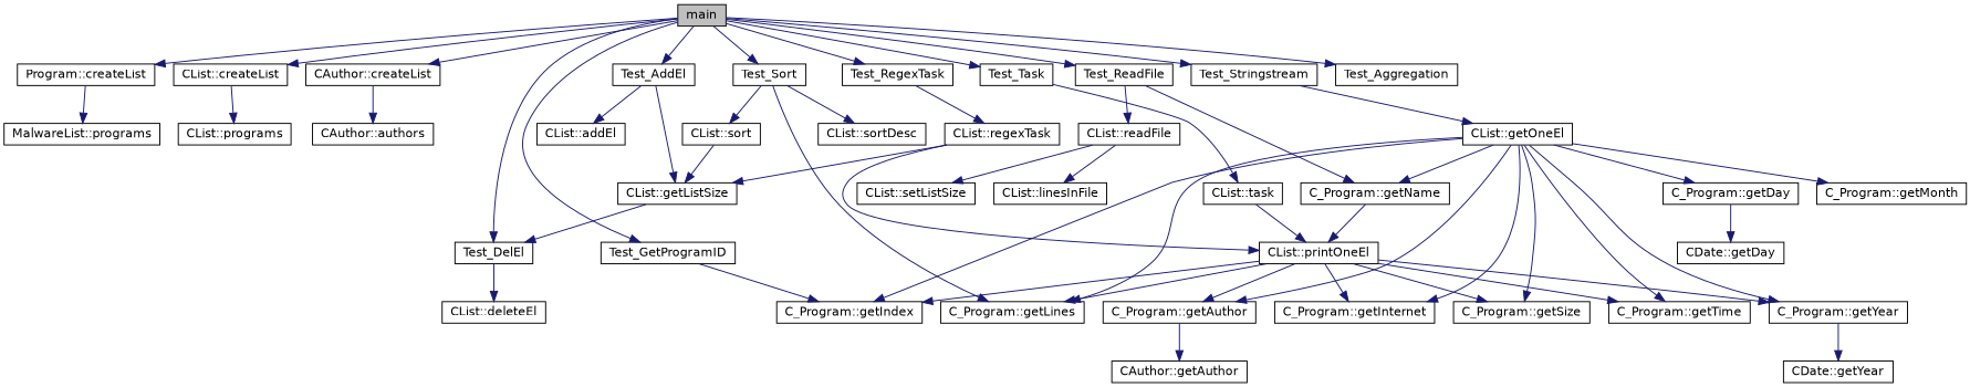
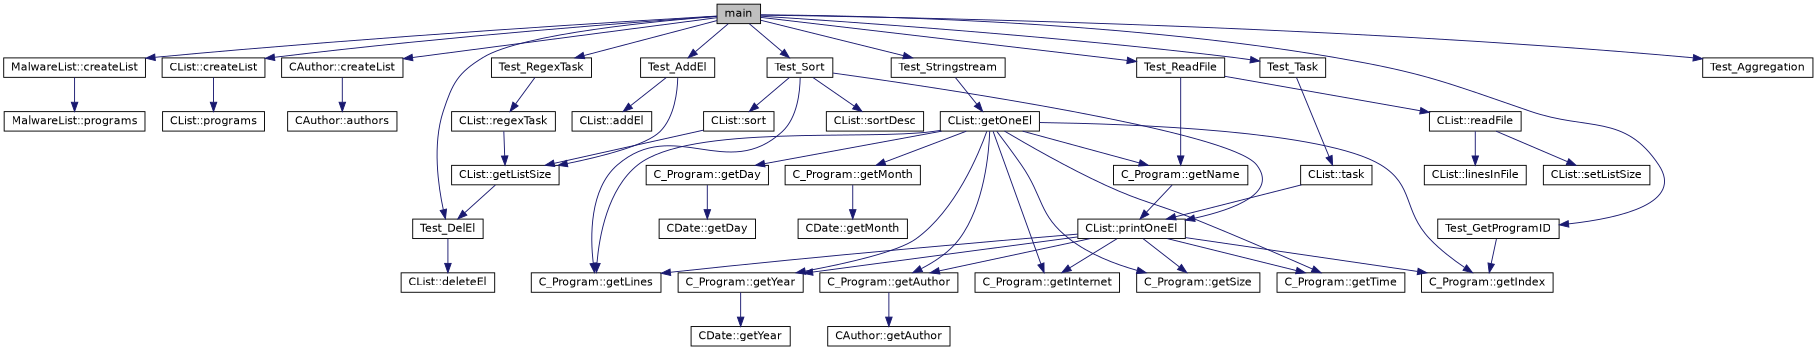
  digraph {
    rankdir=TB
    node [color=black fillcolor=white fontname=Helvetica fontsize=12 shape=record style=filled]
    edge [color=midnightblue fontname=Helvetica fontsize=12 labelfontname=Helvetica labelfontsize=12 style=solid]
    n1 [fillcolor=grey75 fontcolor=black height=0.2 label=main width=0.4]
-   n2 [height=0.2 label="Program::createList" width=0.4]
+   n2 [height=0.2 label="MalwareList::createList" width=0.4]
    n3 [height=0.2 label="CList::createList" width=0.4]
    n4 [height=0.2 label="CAuthor::createList" width=0.4]
    n5 [height=0.2 label=Test_AddEl width=0.4]
    n6 [height=0.2 label=Test_Aggregation width=0.4]
    n7 [height=0.2 label=Test_DelEl width=0.4]
    n8 [height=0.2 label=Test_GetProgramID width=0.4]
    n9 [height=0.2 label=Test_ReadFile width=0.4]
    n10 [height=0.2 label=Test_RegexTask width=0.4]
    n11 [height=0.2 label=Test_Sort width=0.4]
    n12 [height=0.2 label=Test_Stringstream width=0.4]
    n13 [height=0.2 label=Test_Task width=0.4]
    n14 [height=0.2 label="MalwareList::programs" width=0.4]
    n15 [height=0.2 label="CList::programs" width=0.4]
    n16 [height=0.2 label="CAuthor::authors" width=0.4]
    n17 [height=0.2 label="CList::addEl" width=0.4]
    n18 [height=0.2 label="CList::getListSize" width=0.4]
    n19 [height=0.2 label="CList::deleteEl" width=0.4]
    n20 [height=0.2 label="C_Program::getIndex" width=0.4]
    n21 [height=0.2 label="C_Program::getName" width=0.4]
    n22 [height=0.2 label="CList::readFile" width=0.4]
    n23 [height=0.2 label="CList::regexTask" width=0.4]
    n24 [height=0.2 label="C_Program::getLines" width=0.4]
    n25 [height=0.2 label="CList::sort" width=0.4]
    n26 [height=0.2 label="CList::sortDesc" width=0.4]
    n27 [height=0.2 label="CList::getOneEl" width=0.4]
    n28 [height=0.2 label="CList::task" width=0.4]
    n29 [height=0.2 label="CList::printOneEl" width=0.4]
    n30 [height=0.2 label="CList::linesInFile" width=0.4]
    n31 [height=0.2 label="CList::setListSize" width=0.4]
    n32 [height=0.2 label="C_Program::getAuthor" width=0.4]
    n33 [height=0.2 label="C_Program::getInternet" width=0.4]
    n34 [height=0.2 label="C_Program::getSize" width=0.4]
    n35 [height=0.2 label="C_Program::getTime" width=0.4]
    n36 [height=0.2 label="C_Program::getYear" width=0.4]
    n37 [height=0.2 label="CAuthor::getAuthor" width=0.4]
    n38 [height=0.2 label="CDate::getYear" width=0.4]
    n39 [height=0.2 label="C_Program::getDay" width=0.4]
    n40 [height=0.2 label="C_Program::getMonth" width=0.4]
    n41 [height=0.2 label="CDate::getDay" width=0.4]
+   n42 [height=0.2 label="CDate::getMonth" width=0.4]
    n1 -> n2
    n1 -> n3
    n1 -> n4
    n1 -> n5
    n1 -> n6
    n1 -> n7
    n1 -> n8
    n1 -> n9
    n1 -> n10
    n1 -> n11
    n1 -> n12
    n1 -> n13
    n2 -> n14
    n3 -> n15
    n4 -> n16
    n5 -> n17
    n5 -> n18
    n7 -> n19
    n8 -> n20
    n9 -> n21
    n9 -> n22
    n10 -> n23
    n11 -> n24
    n11 -> n25
    n11 -> n26
    n12 -> n27
    n13 -> n28
    n18 -> n7
    n21 -> n29
    n22 -> n30
    n22 -> n31
    n23 -> n18
-   n23 -> n29
+   n11 -> n29
    n25 -> n18
    n27 -> n20
    n27 -> n21
    n27 -> n24
    n27 -> n32
    n27 -> n33
    n27 -> n34
    n27 -> n35
    n27 -> n36
    n27 -> n39
    n27 -> n40
    n28 -> n29
    n29 -> n20
    n29 -> n24
    n29 -> n32
    n29 -> n33
    n29 -> n34
    n29 -> n35
    n29 -> n36
    n32 -> n37
    n36 -> n38
    n39 -> n41
+   n40 -> n42
  }
